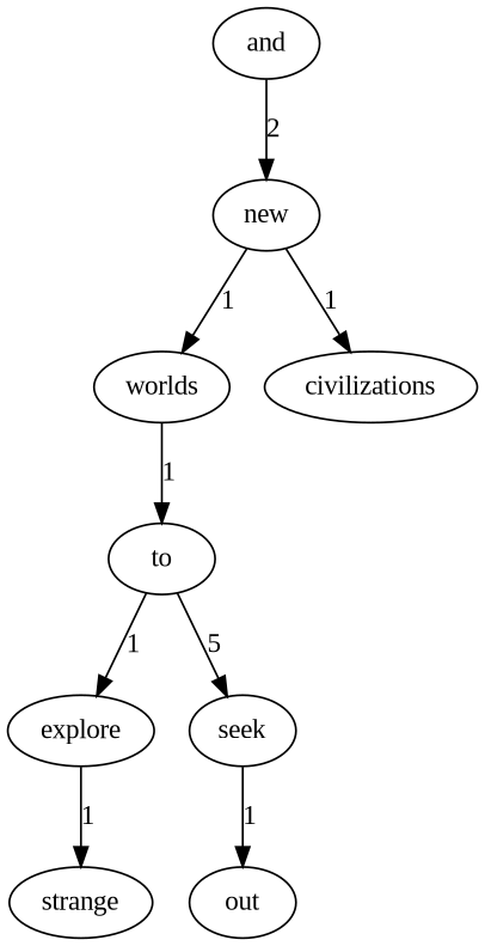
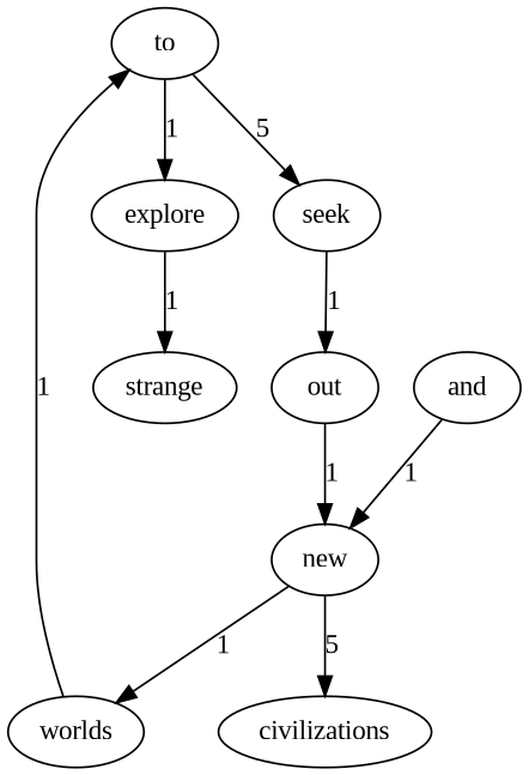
  digraph {
    fontname="Liberation Serif"
    node [fontname="Liberation Serif"]
    edge [fontname="Liberation Serif"]
    explore
    strange
    new
    worlds
    civilizations
    out
    to
    and
    seek
    explore -> strange [label=1]
    new -> worlds [label=1]
-   new -> civilizations [label=1]
+   new -> civilizations [label=5]
    worlds -> to [label=1]
+   out -> new [label=1]
    to -> explore [label=1]
    to -> seek [label=5]
-   and -> new [label=2]
+   and -> new [label=1]
    seek -> out [label=1]
  }
